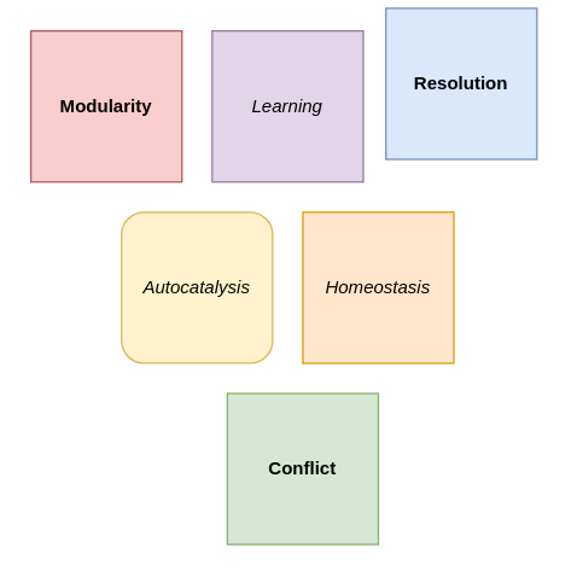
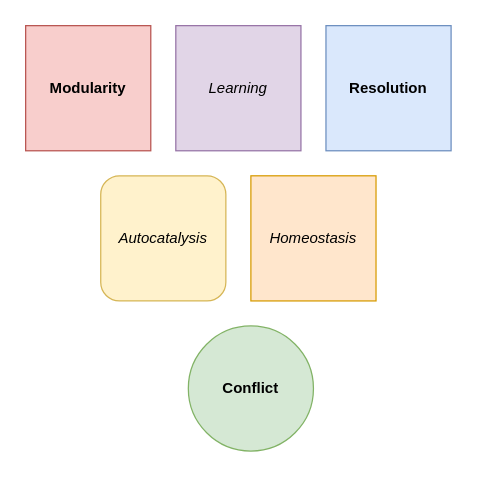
  <mxCell id="0" />
  <mxCell id="1" parent="0" />
  <mxCell id="2" value="&lt;span&gt;&lt;b&gt;Modularity&lt;/b&gt;&lt;/span&gt;" style="whiteSpace=wrap;html=1;aspect=fixed;fillColor=#f8cecc;strokeColor=#b85450;" parent="1" vertex="1"><mxGeometry x="20" y="20" width="100" height="100" as="geometry" /></mxCell>
  <mxCell id="3" value="&lt;i&gt;Learning&lt;/i&gt;" style="whiteSpace=wrap;html=1;aspect=fixed;fillColor=#e1d5e7;strokeColor=#9673a6;" parent="1" vertex="1"><mxGeometry x="140" y="20" width="100" height="100" as="geometry" /></mxCell>
- <mxCell id="4" value="&lt;b&gt;Resolution&lt;/b&gt;" style="whiteSpace=wrap;html=1;aspect=fixed;fillColor=#dae8fc;strokeColor=#6c8ebf;" parent="1" vertex="1"><mxGeometry x="255" y="5" width="100" height="100" as="geometry" /></mxCell>
+ <mxCell id="4" value="&lt;b&gt;Resolution&lt;/b&gt;" style="whiteSpace=wrap;html=1;aspect=fixed;fillColor=#dae8fc;strokeColor=#6c8ebf;" parent="1" vertex="1"><mxGeometry x="260" y="20" width="100" height="100" as="geometry" /></mxCell>
  <mxCell id="5" value="&lt;i&gt;Autocatalysis&lt;/i&gt;" style="whiteSpace=wrap;html=1;aspect=fixed;fillColor=#fff2cc;strokeColor=#d6b656;rounded=1;" parent="1" vertex="1"><mxGeometry x="80" y="140" width="100" height="100" as="geometry" /></mxCell>
  <mxCell id="6" value="&lt;i&gt;Homeostasis&lt;/i&gt;" style="whiteSpace=wrap;html=1;aspect=fixed;fillColor=#ffe6cc;strokeColor=#d79b00;" parent="1" vertex="1"><mxGeometry x="200" y="140" width="100" height="100" as="geometry" /></mxCell>
- <mxCell id="7" value="&lt;b&gt;&lt;font style=&quot;font-size: 12px&quot;&gt;Conflict&lt;br&gt;&lt;/font&gt;&lt;/b&gt;" style="whiteSpace=wrap;html=1;aspect=fixed;fillColor=#d5e8d4;strokeColor=#82b366;" parent="1" vertex="1"><mxGeometry x="150" y="260" width="100" height="100" as="geometry" /></mxCell>
+ <mxCell id="7" value="&lt;b&gt;&lt;font style=&quot;font-size: 12px&quot;&gt;Conflict&lt;br&gt;&lt;/font&gt;&lt;/b&gt;" style="ellipse;whiteSpace=wrap;html=1;aspect=fixed;fillColor=#d5e8d4;strokeColor=#82b366;" parent="1" vertex="1"><mxGeometry x="150" y="260" width="100" height="100" as="geometry" /></mxCell>
